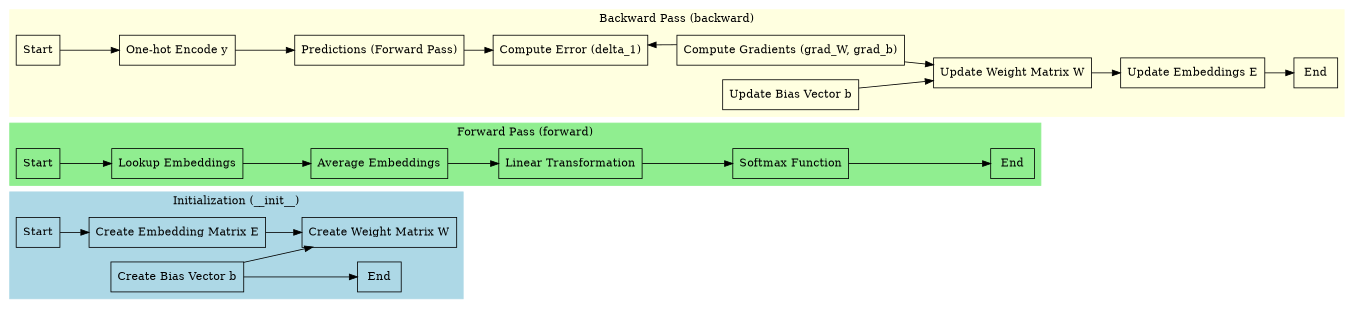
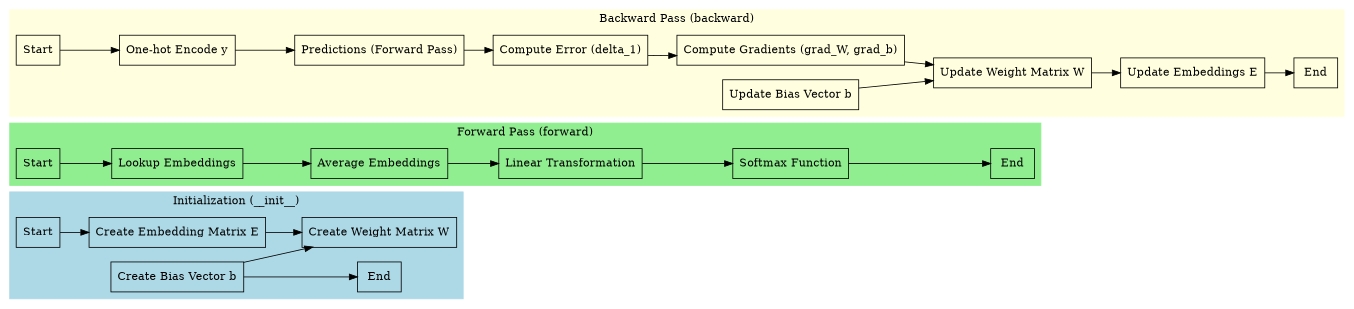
  digraph {
    rankdir=LR
    node [shape=record]
    n1 [label=Start]
    n2 [label="Create Embedding Matrix E"]
    n3 [label="Create Weight Matrix W"]
    n4 [label="Create Bias Vector b"]
    n5 [label=End]
    n6 [label=Start]
    n7 [label="Lookup Embeddings"]
    n8 [label="Average Embeddings"]
    n9 [label="Linear Transformation"]
    n10 [label="Softmax Function"]
    n11 [label=End]
    n12 [label=Start]
    n13 [label="One-hot Encode y"]
    n14 [label="Predictions (Forward Pass)"]
    n15 [label="Compute Error (delta_1)"]
    n16 [label="Compute Gradients (grad_W, grad_b)"]
    n17 [label="Update Weight Matrix W"]
    n18 [label="Update Embeddings E"]
    n19 [label="Update Bias Vector b"]
    n20 [label=End]
    subgraph cluster_1 {
      color=lightblue
      label="Initialization (__init__)"
      style=filled
      n1
      n2
      n3
      n4
      n5
    }
    subgraph cluster_2 {
      color=lightgreen
      label="Forward Pass (forward)"
      style=filled
      n6
      n7
      n8
      n9
      n10
      n11
    }
    subgraph cluster_3 {
      color=lightyellow
      label="Backward Pass (backward)"
      style=filled
      n12
      n13
      n14
      n15
      n16
      n17
      n18
      n19
      n20
    }
    n1 -> n2
    n2 -> n3
    n4 -> n3
    n4 -> n5
    n6 -> n7
    n7 -> n8
    n8 -> n9
    n9 -> n10
    n10 -> n11
    n12 -> n13
    n13 -> n14
    n14 -> n15
-   n16 -> n15
+   n15 -> n16
    n16 -> n17
    n17 -> n18
    n18 -> n20
    n19 -> n17
  }
